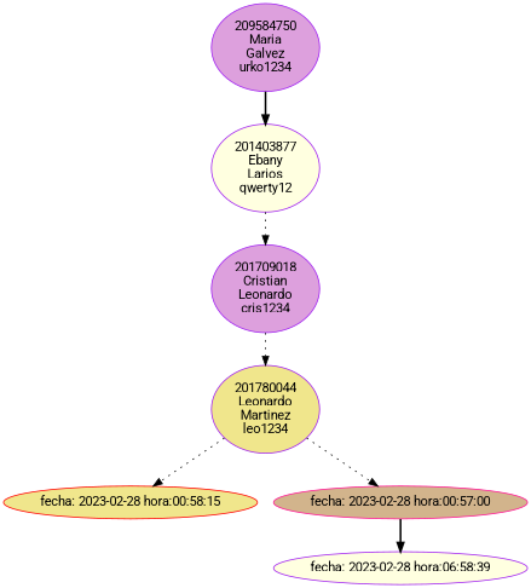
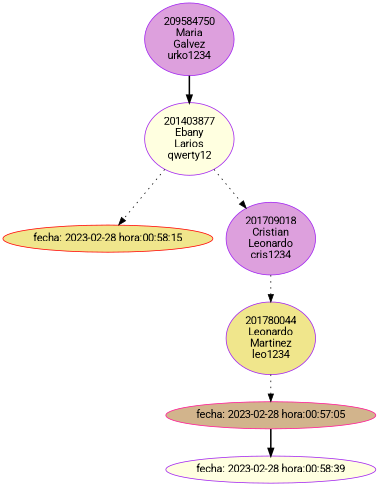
  digraph {
    fontname=Roboto
    node [color=purple fillcolor=plum fontname=Roboto style=filled]
    edge [fontname=Roboto style=dotted]
    n1 [label="209584750\nMaria\nGalvez\nurko1234"]
    n2 [fillcolor=lightyellow label="201403877\nEbany\nLarios\nqwerty12"]
    n3 [color=red fillcolor=khaki label="fecha: 2023-02-28 hora:00:58:15"]
    n4 [label="201709018\nCristian\nLeonardo\ncris1234"]
    n5 [fillcolor=khaki label="201780044\nLeonardo\nMartinez\nleo1234"]
-   n6 [color=deeppink fillcolor=tan label="fecha: 2023-02-28 hora:00:57:00"]
-   n7 [fillcolor=lightyellow label="fecha: 2023-02-28 hora:06:58:39"]
+   n6 [color=deeppink fillcolor=tan label="fecha: 2023-02-28 hora:00:57:05"]
+   n7 [fillcolor=lightyellow label="fecha: 2023-02-28 hora:00:58:39"]
    n1 -> n2 [style=bold]
-   n5 -> n3
+   n2 -> n3
    n2 -> n4
    n4 -> n5
    n5 -> n6
    n6 -> n7 [style=bold]
  }
